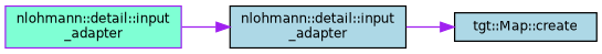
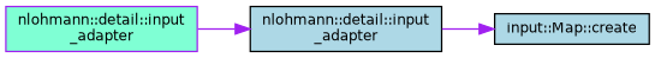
  digraph {
    rankdir=LR
    node [color=black fillcolor=lightblue fontname=Helvetica fontsize=10 shape=record style=filled]
    edge [color=purple fontname=Helvetica fontsize=10 labelfontname=Helvetica labelfontsize=10 style=solid]
    n1 [color=purple fillcolor=aquamarine fontcolor=black height=0.2 label="nlohmann::detail::input\l_adapter" width=0.4]
    n2 [height=0.2 label="nlohmann::detail::input\l_adapter" width=0.4]
-   n3 [height=0.2 label="tgt::Map::create" width=0.4]
+   n3 [height=0.2 label="input::Map::create" width=0.4]
    n1 -> n2
    n2 -> n3
  }
